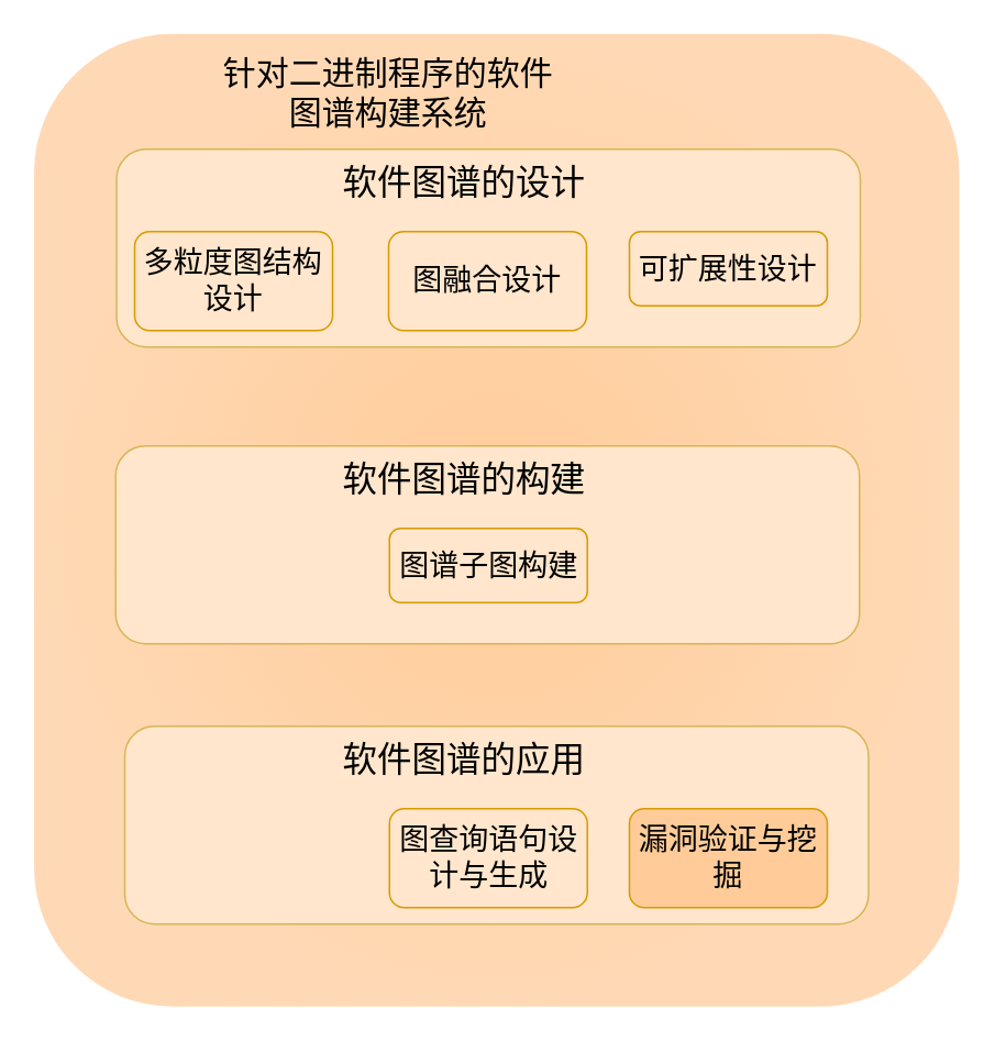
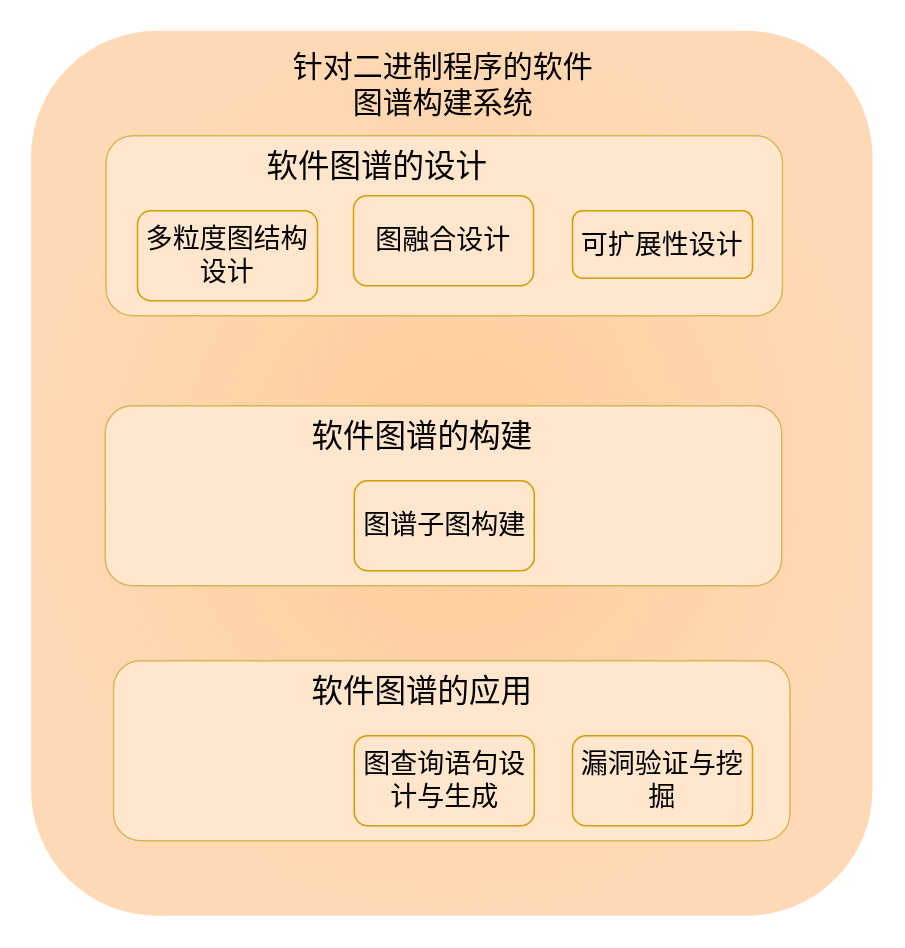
  <mxCell id="0" />
  <mxCell id="1" parent="0" />
  <mxCell id="2" value="" style="rounded=1;whiteSpace=wrap;html=1;fillColor=#FFCC99;strokeColor=none;fillStyle=solid;gradientColor=#FFD9B5;gradientDirection=radial;" parent="1" vertex="1"><mxGeometry x="20" y="20" width="561" height="590" as="geometry" /></mxCell>
  <mxCell id="3" value="" style="rounded=1;whiteSpace=wrap;html=1;fillColor=#FFE6CC;strokeColor=#D6B656;" parent="1" vertex="1"><mxGeometry x="70" y="90" width="451" height="120" as="geometry" /></mxCell>
- <mxCell id="4" value="&lt;font style=&quot;font-size: 20px;&quot;&gt;针对二进制程序的软件图谱构建系统&lt;/font&gt;" style="text;html=1;align=center;verticalAlign=middle;whiteSpace=wrap;rounded=0;" parent="1" vertex="1"><mxGeometry x="130" y="30" width="210" height="50" as="geometry" /></mxCell>
- <mxCell id="5" value="&lt;font style=&quot;font-size: 18px;&quot;&gt;多粒度图结构设计&lt;/font&gt;" style="rounded=1;whiteSpace=wrap;html=1;fillColor=#ffe6cc;strokeColor=#d79b00;" vertex="1" parent="1"><mxGeometry x="81" y="140" width="120" height="60" as="geometry" /></mxCell>
- <mxCell id="6" value="&lt;font style=&quot;font-size: 18px;&quot;&gt;图融合设计&lt;/font&gt;" style="rounded=1;whiteSpace=wrap;html=1;fillColor=#ffe6cc;strokeColor=#d79b00;" vertex="1" parent="1"><mxGeometry x="235" y="140" width="120" height="60" as="geometry" /></mxCell>
+ <mxCell id="4" value="&lt;font style=&quot;font-size: 20px;&quot;&gt;针对二进制程序的软件图谱构建系统&lt;/font&gt;" style="text;html=1;align=center;verticalAlign=middle;whiteSpace=wrap;rounded=0;" parent="1" vertex="1"><mxGeometry x="190" y="30" width="210" height="50" as="geometry" /></mxCell>
+ <mxCell id="5" value="&lt;font style=&quot;font-size: 18px;&quot;&gt;多粒度图结构设计&lt;/font&gt;" style="rounded=1;whiteSpace=wrap;html=1;fillColor=#ffe6cc;strokeColor=#d79b00;" vertex="1" parent="1"><mxGeometry x="91" y="140" width="120" height="60" as="geometry" /></mxCell>
+ <mxCell id="6" value="&lt;font style=&quot;font-size: 18px;&quot;&gt;图融合设计&lt;/font&gt;" style="rounded=1;whiteSpace=wrap;html=1;fillColor=#ffe6cc;strokeColor=#d79b00;" vertex="1" parent="1"><mxGeometry x="235" y="130" width="120" height="60" as="geometry" /></mxCell>
  <mxCell id="7" value="&lt;font style=&quot;font-size: 18px;&quot;&gt;可扩展性设计&lt;/font&gt;" style="rounded=1;whiteSpace=wrap;html=1;fillColor=#ffe6cc;strokeColor=#d79b00;" vertex="1" parent="1"><mxGeometry x="381" y="140" width="120" height="45" as="geometry" /></mxCell>
- <mxCell id="8" value="&lt;font style=&quot;font-size: 21px;&quot;&gt;软件图谱的设计&lt;/font&gt;" style="text;html=1;align=center;verticalAlign=middle;whiteSpace=wrap;rounded=0;" vertex="1" parent="1"><mxGeometry x="201" y="100" width="160" height="20" as="geometry" /></mxCell>
+ <mxCell id="8" value="&lt;font style=&quot;font-size: 21px;&quot;&gt;软件图谱的设计&lt;/font&gt;" style="text;html=1;align=center;verticalAlign=middle;whiteSpace=wrap;rounded=0;" vertex="1" parent="1"><mxGeometry x="171" y="100" width="160" height="20" as="geometry" /></mxCell>
  <mxCell id="9" value="&lt;font style=&quot;font-size: 21px;&quot;&gt;软件图谱的构建&lt;/font&gt;" style="text;html=1;align=center;verticalAlign=middle;whiteSpace=wrap;rounded=0;" vertex="1" parent="1"><mxGeometry x="265.5" y="280" width="160" height="20" as="geometry" /></mxCell>
  <mxCell id="10" value="&lt;font style=&quot;font-size: 21px;&quot;&gt;软件图谱的应用&lt;/font&gt;" style="text;html=1;align=center;verticalAlign=middle;whiteSpace=wrap;rounded=0;" vertex="1" parent="1"><mxGeometry x="265.5" y="490" width="160" height="20" as="geometry" /></mxCell>
  <mxCell id="11" value="" style="rounded=1;whiteSpace=wrap;html=1;fillColor=#FFE6CC;strokeColor=#D6B656;" vertex="1" parent="1"><mxGeometry x="69.5" y="270" width="451" height="120" as="geometry" /></mxCell>
  <mxCell id="12" value="&lt;font style=&quot;font-size: 21px;&quot;&gt;软件图谱的构建&lt;/font&gt;" style="text;html=1;align=center;verticalAlign=middle;whiteSpace=wrap;rounded=0;" vertex="1" parent="1"><mxGeometry x="201" y="280" width="160" height="20" as="geometry" /></mxCell>
- <mxCell id="13" value="&lt;font style=&quot;font-size: 18px;&quot;&gt;图谱子图构建&lt;/font&gt;" style="rounded=1;whiteSpace=wrap;html=1;fillColor=#ffe6cc;strokeColor=#d79b00;" vertex="1" parent="1"><mxGeometry x="235.5" y="320" width="120" height="45" as="geometry" /></mxCell>
+ <mxCell id="13" value="&lt;font style=&quot;font-size: 18px;&quot;&gt;图谱子图构建&lt;/font&gt;" style="rounded=1;whiteSpace=wrap;html=1;fillColor=#ffe6cc;strokeColor=#d79b00;" vertex="1" parent="1"><mxGeometry x="235.5" y="320" width="120" height="60" as="geometry" /></mxCell>
  <mxCell id="14" value="" style="rounded=1;whiteSpace=wrap;html=1;fillColor=#FFE6CC;strokeColor=#D6B656;" vertex="1" parent="1"><mxGeometry x="75" y="440" width="451" height="120" as="geometry" /></mxCell>
  <mxCell id="15" value="&lt;font style=&quot;font-size: 18px;&quot;&gt;图查询语句设计与生成&lt;/font&gt;" style="rounded=1;whiteSpace=wrap;html=1;fillColor=#ffe6cc;strokeColor=#d79b00;" vertex="1" parent="1"><mxGeometry x="235.5" y="490" width="120" height="60" as="geometry" /></mxCell>
- <mxCell id="16" value="&lt;font style=&quot;font-size: 18px;&quot;&gt;漏洞验证与挖掘&lt;/font&gt;" style="rounded=1;whiteSpace=wrap;html=1;fillColor=#ffcc99;strokeColor=#d79b00;" vertex="1" parent="1"><mxGeometry x="381" y="490" width="120" height="60" as="geometry" /></mxCell>
+ <mxCell id="16" value="&lt;font style=&quot;font-size: 18px;&quot;&gt;漏洞验证与挖掘&lt;/font&gt;" style="rounded=1;whiteSpace=wrap;html=1;fillColor=#ffe6cc;strokeColor=#d79b00;" vertex="1" parent="1"><mxGeometry x="381" y="490" width="120" height="60" as="geometry" /></mxCell>
  <mxCell id="17" value="&lt;font style=&quot;font-size: 21px;&quot;&gt;软件图谱的应用&lt;/font&gt;" style="text;html=1;align=center;verticalAlign=middle;whiteSpace=wrap;rounded=0;" vertex="1" parent="1"><mxGeometry x="201" y="450" width="160" height="20" as="geometry" /></mxCell>
